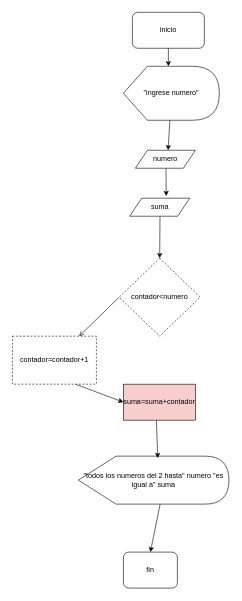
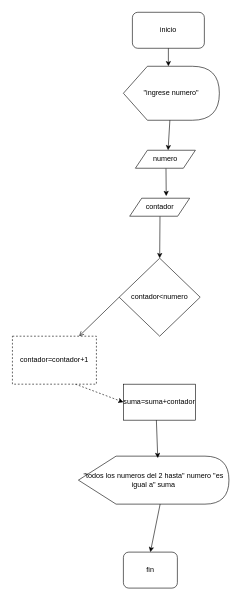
  <mxCell id="0" />
  <mxCell id="1" parent="0" />
  <mxCell id="2" value="inicio" style="rounded=1;whiteSpace=wrap;html=1;" parent="1" vertex="1"><mxGeometry x="220" width="120" height="60" as="geometry" y="20" /></mxCell>
  <mxCell id="3" value="fin" style="rounded=1;whiteSpace=wrap;html=1;" parent="1" vertex="1"><mxGeometry x="205" y="920" width="90" height="60" as="geometry" /></mxCell>
  <mxCell id="4" value="&quot;ingrese numero&quot;" style="shape=display;whiteSpace=wrap;html=1;" parent="1" vertex="1"><mxGeometry x="205" y="110" width="160" height="90" as="geometry" /></mxCell>
  <mxCell id="5" style="edgeStyle=none;html=1;entryX=0.609;entryY=-0.12;entryDx=0;entryDy=0;entryPerimeter=0;" parent="1" target="16" edge="1"><mxGeometry relative="1" as="geometry"><mxPoint x="275" y="290" as="targetPoint" /><mxPoint x="276" y="280" as="sourcePoint" /></mxGeometry></mxCell>
  <mxCell id="6" value="numero" style="shape=parallelogram;perimeter=parallelogramPerimeter;whiteSpace=wrap;html=1;fixedSize=1;" parent="1" vertex="1"><mxGeometry x="225" y="250" width="100" height="30" as="geometry" /></mxCell>
  <mxCell id="7" style="edgeStyle=none;html=1;exitX=0;exitY=0.5;exitDx=0;exitDy=0;endArrow=open;" parent="1" source="8" target="18" edge="1"><mxGeometry relative="1" as="geometry"><mxPoint x="140" y="540" as="targetPoint" /></mxGeometry></mxCell>
- <mxCell id="8" value="contador&amp;lt;numero" style="rhombus;whiteSpace=wrap;html=1;dashed=1;" parent="1" vertex="1"><mxGeometry x="198" y="430" width="135" height="130" as="geometry" /></mxCell>
- <mxCell id="9" value="suma=suma+contador" style="rounded=0;whiteSpace=wrap;html=1;fillColor=#f8cecc;" parent="1" vertex="1"><mxGeometry x="205" y="640" width="120" height="60" as="geometry" /></mxCell>
+ <mxCell id="8" value="contador&amp;lt;numero" style="rhombus;whiteSpace=wrap;html=1;" parent="1" vertex="1"><mxGeometry x="198" y="430" width="135" height="130" as="geometry" /></mxCell>
+ <mxCell id="9" value="suma=suma+contador" style="rounded=0;whiteSpace=wrap;html=1;" parent="1" vertex="1"><mxGeometry x="205" y="640" width="120" height="60" as="geometry" /></mxCell>
  <mxCell id="10" value="&quot;todos los numeros del 2 hasta&quot; numero &quot;es igual a&quot; suma" style="shape=display;whiteSpace=wrap;html=1;" parent="1" vertex="1"><mxGeometry x="130" y="760" width="251" height="80" as="geometry" /></mxCell>
  <mxCell id="11" value="" style="endArrow=classic;html=1;elbow=vertical;entryX=0.527;entryY=0.04;entryDx=0;entryDy=0;entryPerimeter=0;" parent="1" target="10" edge="1"><mxGeometry width="50" height="50" relative="1" as="geometry"><mxPoint x="260" y="700" as="sourcePoint" /><mxPoint x="300" y="760" as="targetPoint" /></mxGeometry></mxCell>
  <mxCell id="12" value="" style="endArrow=classic;html=1;elbow=vertical;entryX=0.5;entryY=0;entryDx=0;entryDy=0;exitX=0;exitY=0;exitDx=136.25;exitDy=80;exitPerimeter=0;" parent="1" source="10" target="3" edge="1"><mxGeometry width="50" height="50" relative="1" as="geometry"><mxPoint x="260" y="850" as="sourcePoint" /><mxPoint x="282.5" y="910" as="targetPoint" /></mxGeometry></mxCell>
  <mxCell id="13" value="" style="endArrow=classic;html=1;elbow=vertical;exitX=0;exitY=0;exitDx=77.5;exitDy=90;exitPerimeter=0;" parent="1" source="4" edge="1"><mxGeometry width="50" height="50" relative="1" as="geometry"><mxPoint x="279.5" y="220" as="sourcePoint" /><mxPoint x="279.5" y="250" as="targetPoint" /></mxGeometry></mxCell>
  <mxCell id="14" value="" style="endArrow=classic;html=1;elbow=vertical;" parent="1" edge="1"><mxGeometry width="50" height="50" relative="1" as="geometry"><mxPoint x="280" y="80" as="sourcePoint" /><mxPoint x="280" y="110" as="targetPoint" /></mxGeometry></mxCell>
  <mxCell id="15" style="edgeStyle=none;html=1;entryX=0.5;entryY=0;entryDx=0;entryDy=0;" parent="1" target="8" edge="1"><mxGeometry relative="1" as="geometry"><mxPoint x="300" y="420" as="targetPoint" /><mxPoint x="266" y="360" as="sourcePoint" /></mxGeometry></mxCell>
- <mxCell id="16" value="suma" style="shape=parallelogram;perimeter=parallelogramPerimeter;whiteSpace=wrap;html=1;fixedSize=1;" parent="1" vertex="1"><mxGeometry x="215.5" y="330" width="100" height="30" as="geometry" /></mxCell>
- <mxCell id="17" style="edgeStyle=none;html=1;exitX=0.75;exitY=1;exitDx=0;exitDy=0;entryX=0;entryY=0.5;entryDx=0;entryDy=0;" parent="1" source="18" target="9" edge="1"><mxGeometry relative="1" as="geometry" /></mxCell>
+ <mxCell id="16" value="contador" style="shape=parallelogram;perimeter=parallelogramPerimeter;whiteSpace=wrap;html=1;fixedSize=1;" parent="1" vertex="1"><mxGeometry x="215.5" y="330" width="100" height="30" as="geometry" /></mxCell>
+ <mxCell id="17" style="edgeStyle=none;html=1;exitX=0.75;exitY=1;exitDx=0;exitDy=0;entryX=0;entryY=0.5;entryDx=0;entryDy=0;dashed=1;" parent="1" source="18" target="9" edge="1"><mxGeometry relative="1" as="geometry" /></mxCell>
  <mxCell id="18" value="contador=contador+1" style="rounded=0;whiteSpace=wrap;html=1;dashed=1;" parent="1" vertex="1"><mxGeometry x="20" y="560" width="140" height="80" as="geometry" /></mxCell>
